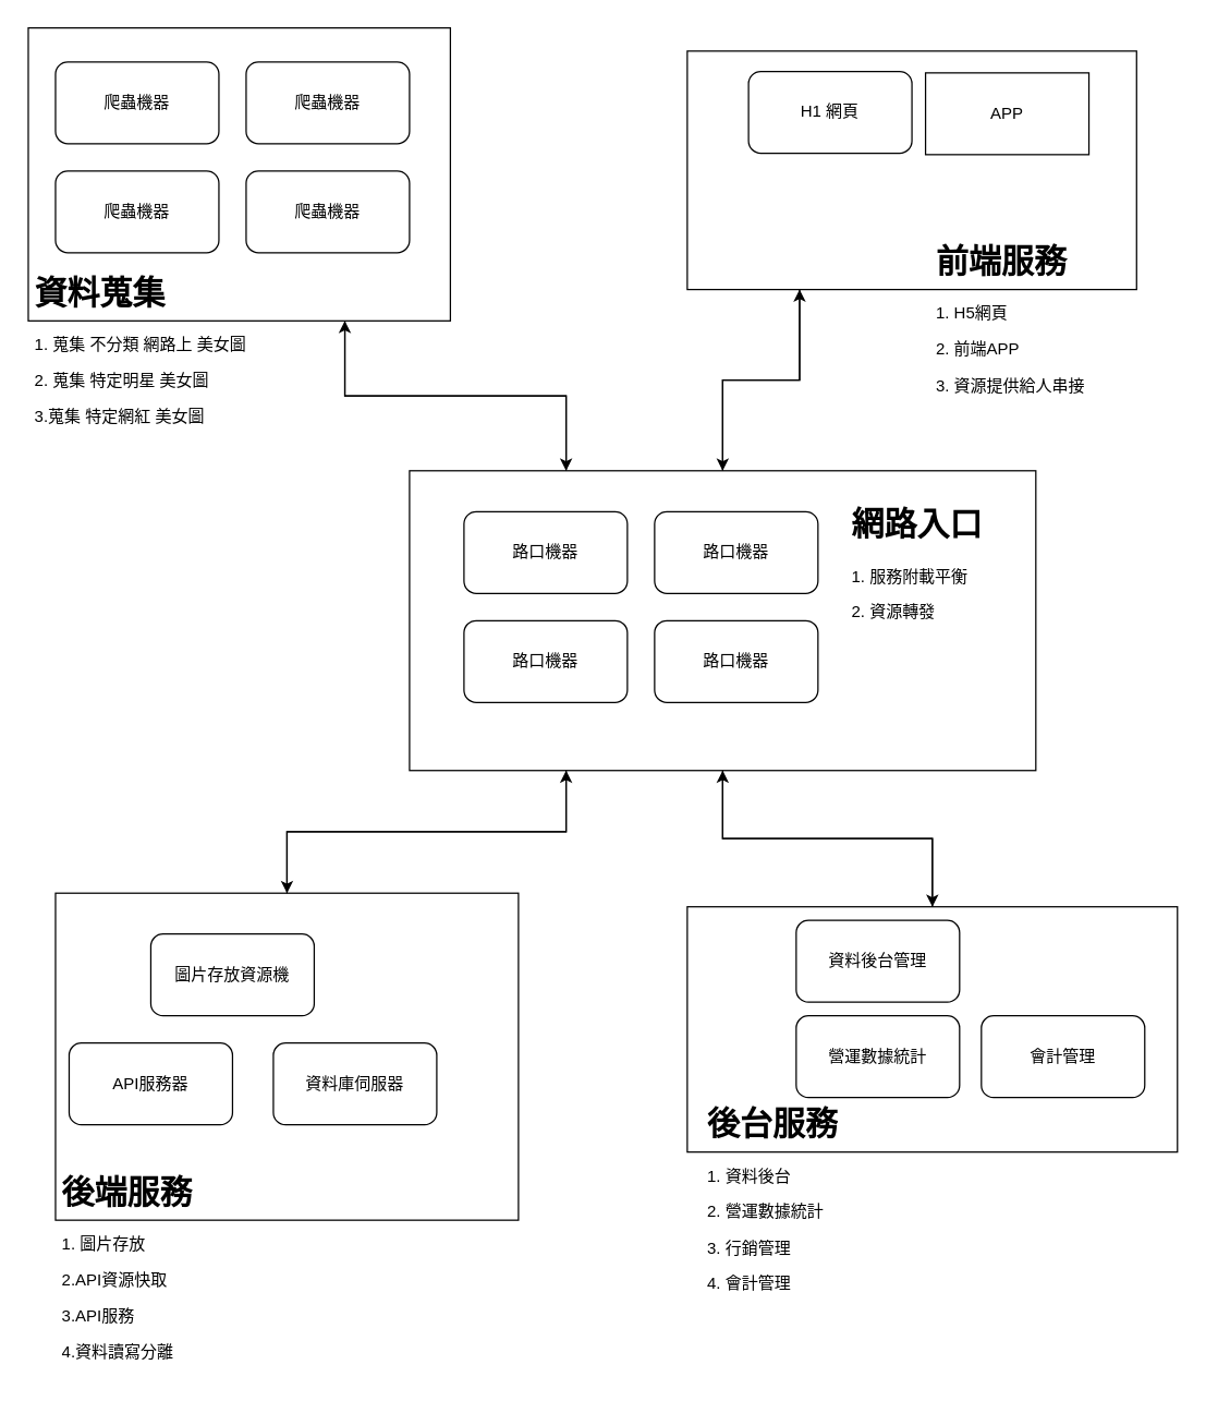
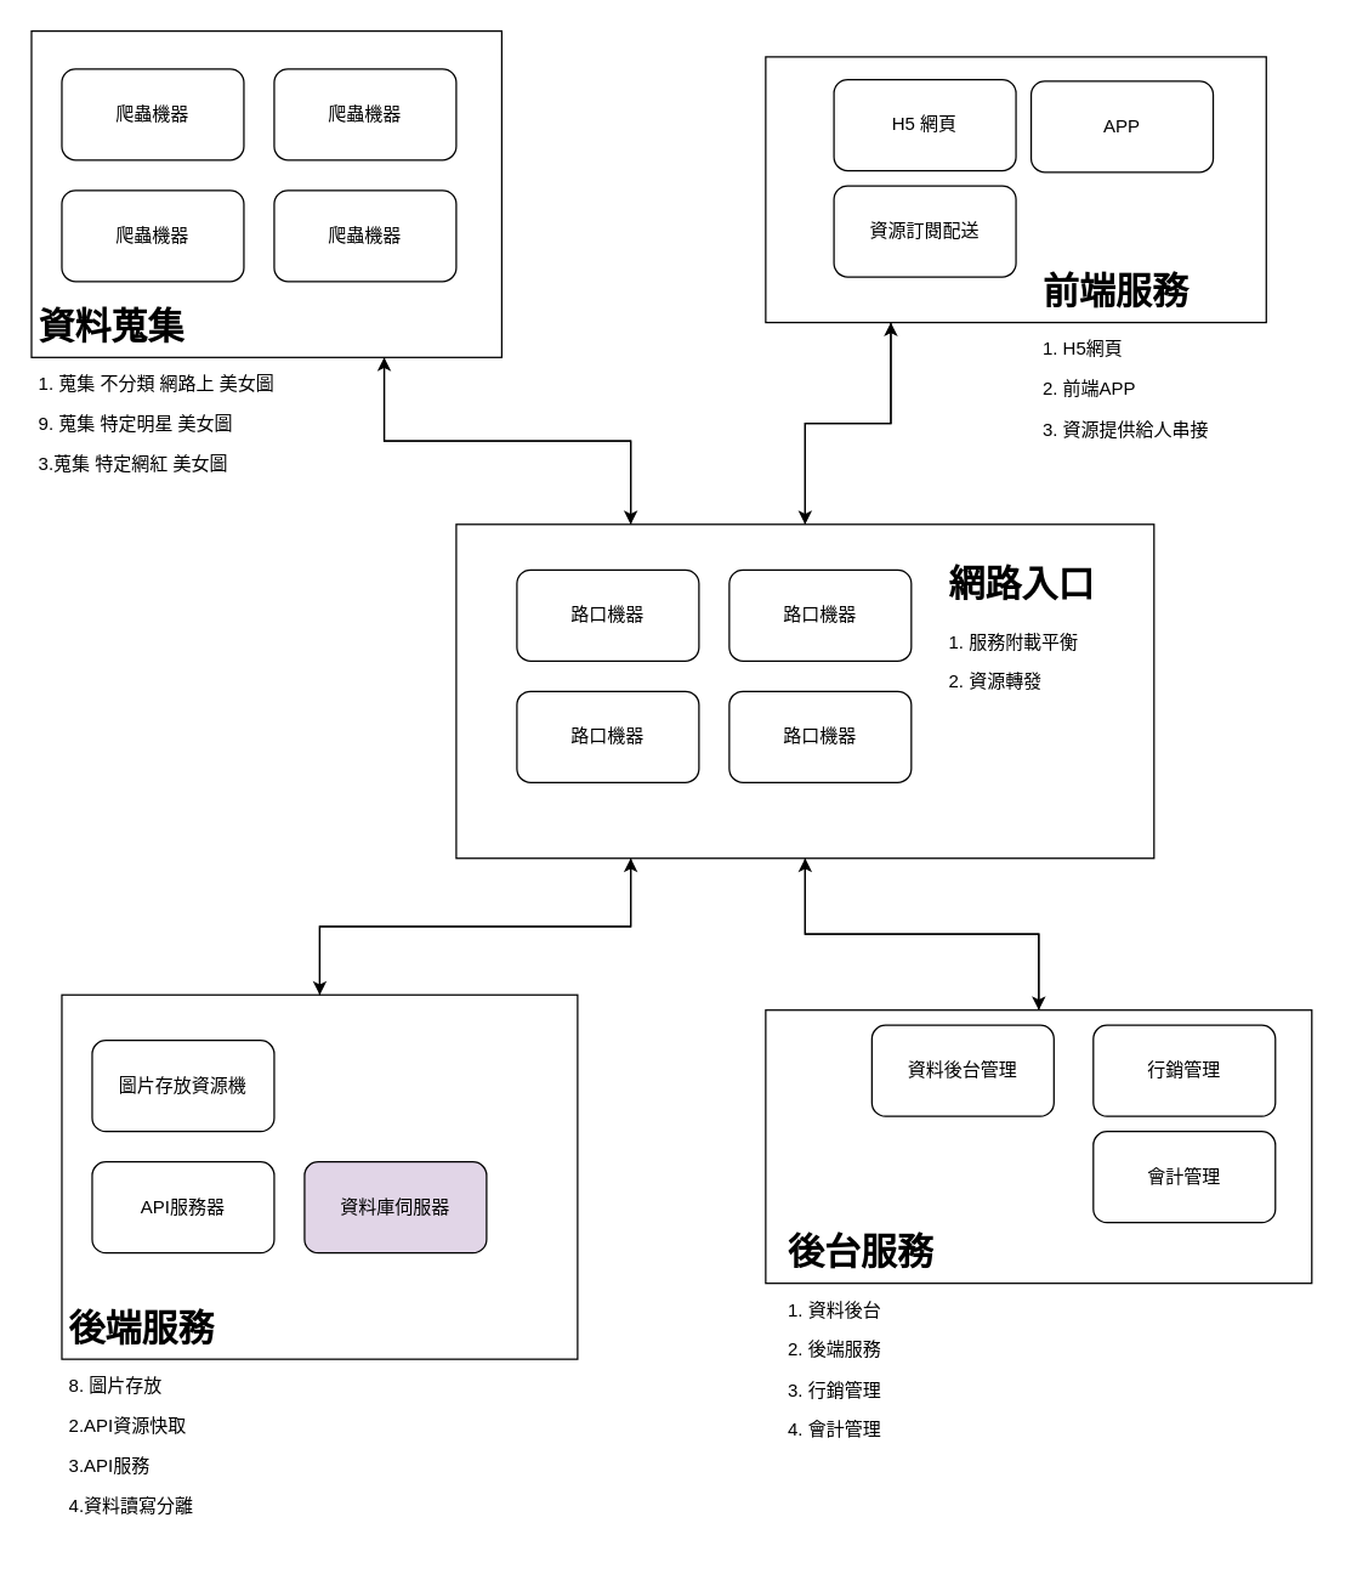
  <mxCell id="0" />
  <mxCell id="1" parent="0" />
  <mxCell id="2" value="爬蟲機器" style="rounded=1;whiteSpace=wrap;html=1;" vertex="1" parent="1"><mxGeometry x="40" y="45" width="120" height="60" as="geometry" /></mxCell>
  <mxCell id="3" value="爬蟲機器" style="rounded=1;whiteSpace=wrap;html=1;" vertex="1" parent="1"><mxGeometry x="180" y="45" width="120" height="60" as="geometry" /></mxCell>
  <mxCell id="4" value="爬蟲機器" style="rounded=1;whiteSpace=wrap;html=1;" vertex="1" parent="1"><mxGeometry x="40" y="125" width="120" height="60" as="geometry" /></mxCell>
  <mxCell id="5" value="爬蟲機器" style="rounded=1;whiteSpace=wrap;html=1;" vertex="1" parent="1"><mxGeometry x="180" y="125" width="120" height="60" as="geometry" /></mxCell>
  <mxCell id="6" value="路口機器&lt;br&gt;" style="rounded=1;whiteSpace=wrap;html=1;" vertex="1" parent="1"><mxGeometry x="340" y="375" width="120" height="60" as="geometry" /></mxCell>
- <mxCell id="7" value="資料庫伺服器&lt;br&gt;" style="rounded=1;whiteSpace=wrap;html=1;" vertex="1" parent="1"><mxGeometry x="200" y="765" width="120" height="60" as="geometry" /></mxCell>
- <mxCell id="8" value="圖片存放資源機&lt;br&gt;" style="rounded=1;whiteSpace=wrap;html=1;" vertex="1" parent="1"><mxGeometry x="110" y="685" width="120" height="60" as="geometry" /></mxCell>
- <mxCell id="9" value="API服務器&lt;br&gt;" style="rounded=1;whiteSpace=wrap;html=1;" vertex="1" parent="1"><mxGeometry x="50" y="765" width="120" height="60" as="geometry" /></mxCell>
+ <mxCell id="7" value="資料庫伺服器&lt;br&gt;" style="rounded=1;whiteSpace=wrap;html=1;fillColor=#e1d5e7;" vertex="1" parent="1"><mxGeometry x="200" y="765" width="120" height="60" as="geometry" /></mxCell>
+ <mxCell id="8" value="圖片存放資源機&lt;br&gt;" style="rounded=1;whiteSpace=wrap;html=1;" vertex="1" parent="1"><mxGeometry x="60" y="685" width="120" height="60" as="geometry" /></mxCell>
+ <mxCell id="9" value="API服務器&lt;br&gt;" style="rounded=1;whiteSpace=wrap;html=1;" vertex="1" parent="1"><mxGeometry x="60" y="765" width="120" height="60" as="geometry" /></mxCell>
  <mxCell id="10" style="edgeStyle=orthogonalEdgeStyle;rounded=0;orthogonalLoop=1;jettySize=auto;html=1;exitX=0.5;exitY=0;exitDx=0;exitDy=0;entryX=0.25;entryY=1;entryDx=0;entryDy=0;" edge="1" parent="1" source="11" target="23"><mxGeometry relative="1" as="geometry" /></mxCell>
  <mxCell id="11" value="" style="rounded=0;whiteSpace=wrap;html=1;fillColor=none;" vertex="1" parent="1"><mxGeometry x="40" y="655" width="340" height="240" as="geometry" /></mxCell>
- <mxCell id="12" value="&lt;h1&gt;後端服務&lt;/h1&gt;&lt;p&gt;1. 圖片存放&lt;/p&gt;&lt;p&gt;2.API資源快取&lt;/p&gt;&lt;p&gt;3.API服務&lt;/p&gt;&lt;p&gt;4.資料讀寫分離&lt;/p&gt;" style="text;html=1;strokeColor=none;fillColor=none;spacing=5;spacingTop=-20;whiteSpace=wrap;overflow=hidden;rounded=0;" vertex="1" parent="1"><mxGeometry x="40" y="855" width="190" height="160" as="geometry" /></mxCell>
+ <mxCell id="12" value="&lt;h1&gt;後端服務&lt;/h1&gt;&lt;p&gt;8. 圖片存放&lt;/p&gt;&lt;p&gt;2.API資源快取&lt;/p&gt;&lt;p&gt;3.API服務&lt;/p&gt;&lt;p&gt;4.資料讀寫分離&lt;/p&gt;" style="text;html=1;strokeColor=none;fillColor=none;spacing=5;spacingTop=-20;whiteSpace=wrap;overflow=hidden;rounded=0;" vertex="1" parent="1"><mxGeometry x="40" y="855" width="190" height="160" as="geometry" /></mxCell>
  <mxCell id="13" style="edgeStyle=orthogonalEdgeStyle;rounded=0;orthogonalLoop=1;jettySize=auto;html=1;exitX=0.75;exitY=1;exitDx=0;exitDy=0;entryX=0.25;entryY=0;entryDx=0;entryDy=0;" edge="1" parent="1" source="14" target="23"><mxGeometry relative="1" as="geometry" /></mxCell>
  <mxCell id="14" value="" style="rounded=0;whiteSpace=wrap;html=1;fillColor=none;" vertex="1" parent="1"><mxGeometry x="20" y="20" width="310" height="215" as="geometry" /></mxCell>
- <mxCell id="15" value="&lt;h1&gt;資料蒐集&lt;/h1&gt;&lt;p&gt;1. 蒐集 不分類 網路上 美女圖&lt;/p&gt;&lt;p&gt;2. 蒐集 特定明星 美女圖&lt;/p&gt;&lt;p&gt;3.蒐集 特定網紅 美女圖&lt;/p&gt;&lt;p&gt;&lt;br&gt;&lt;/p&gt;" style="text;html=1;strokeColor=none;fillColor=none;spacing=5;spacingTop=-20;whiteSpace=wrap;overflow=hidden;rounded=0;" vertex="1" parent="1"><mxGeometry x="20" y="195" width="190" height="120" as="geometry" /></mxCell>
+ <mxCell id="15" value="&lt;h1&gt;資料蒐集&lt;/h1&gt;&lt;p&gt;1. 蒐集 不分類 網路上 美女圖&lt;/p&gt;&lt;p&gt;9. 蒐集 特定明星 美女圖&lt;/p&gt;&lt;p&gt;3.蒐集 特定網紅 美女圖&lt;/p&gt;&lt;p&gt;&lt;br&gt;&lt;/p&gt;" style="text;html=1;strokeColor=none;fillColor=none;spacing=5;spacingTop=-20;whiteSpace=wrap;overflow=hidden;rounded=0;" vertex="1" parent="1"><mxGeometry x="20" y="195" width="190" height="120" as="geometry" /></mxCell>
  <mxCell id="16" value="路口機器&lt;br&gt;" style="rounded=1;whiteSpace=wrap;html=1;" vertex="1" parent="1"><mxGeometry x="340" y="455" width="120" height="60" as="geometry" /></mxCell>
  <mxCell id="17" value="路口機器&lt;br&gt;" style="rounded=1;whiteSpace=wrap;html=1;" vertex="1" parent="1"><mxGeometry x="480" y="375" width="120" height="60" as="geometry" /></mxCell>
  <mxCell id="18" value="路口機器&lt;br&gt;" style="rounded=1;whiteSpace=wrap;html=1;" vertex="1" parent="1"><mxGeometry x="480" y="455" width="120" height="60" as="geometry" /></mxCell>
  <mxCell id="19" style="edgeStyle=orthogonalEdgeStyle;rounded=0;orthogonalLoop=1;jettySize=auto;html=1;exitX=0.5;exitY=0;exitDx=0;exitDy=0;entryX=0.25;entryY=1;entryDx=0;entryDy=0;" edge="1" parent="1" source="23" target="28"><mxGeometry relative="1" as="geometry" /></mxCell>
  <mxCell id="20" style="edgeStyle=orthogonalEdgeStyle;rounded=0;orthogonalLoop=1;jettySize=auto;html=1;exitX=0.25;exitY=0;exitDx=0;exitDy=0;entryX=0.75;entryY=1;entryDx=0;entryDy=0;" edge="1" parent="1" source="23" target="14"><mxGeometry relative="1" as="geometry" /></mxCell>
  <mxCell id="21" style="edgeStyle=orthogonalEdgeStyle;rounded=0;orthogonalLoop=1;jettySize=auto;html=1;exitX=0.25;exitY=1;exitDx=0;exitDy=0;entryX=0.5;entryY=0;entryDx=0;entryDy=0;" edge="1" parent="1" source="23" target="11"><mxGeometry relative="1" as="geometry" /></mxCell>
  <mxCell id="22" style="edgeStyle=orthogonalEdgeStyle;rounded=0;orthogonalLoop=1;jettySize=auto;html=1;exitX=0.5;exitY=1;exitDx=0;exitDy=0;entryX=0.5;entryY=0;entryDx=0;entryDy=0;" edge="1" parent="1" source="23" target="36"><mxGeometry relative="1" as="geometry" /></mxCell>
  <mxCell id="23" value="" style="rounded=0;whiteSpace=wrap;html=1;fillColor=none;" vertex="1" parent="1"><mxGeometry x="300" y="345" width="460" height="220" as="geometry" /></mxCell>
- <mxCell id="24" value="H1 網頁" style="rounded=1;whiteSpace=wrap;html=1;fillColor=none;" vertex="1" parent="1"><mxGeometry x="549" y="52" width="120" height="60" as="geometry" /></mxCell>
- <mxCell id="25" value="APP" style="whiteSpace=wrap;html=1;fillColor=none;rounded=0;" vertex="1" parent="1"><mxGeometry x="679" y="53" width="120" height="60" as="geometry" /></mxCell>
+ <mxCell id="24" value="H5 網頁" style="rounded=1;whiteSpace=wrap;html=1;fillColor=none;" vertex="1" parent="1"><mxGeometry x="549" y="52" width="120" height="60" as="geometry" /></mxCell>
+ <mxCell id="25" value="APP" style="rounded=1;whiteSpace=wrap;html=1;fillColor=none;" vertex="1" parent="1"><mxGeometry x="679" y="53" width="120" height="60" as="geometry" /></mxCell>
+ <mxCell id="26" value="資源訂閱配送&lt;br&gt;" style="rounded=1;whiteSpace=wrap;html=1;fillColor=none;" vertex="1" parent="1"><mxGeometry x="549" y="122" width="120" height="60" as="geometry" /></mxCell>
  <mxCell id="27" style="edgeStyle=orthogonalEdgeStyle;rounded=0;orthogonalLoop=1;jettySize=auto;html=1;exitX=0.25;exitY=1;exitDx=0;exitDy=0;" edge="1" parent="1" source="28" target="23"><mxGeometry relative="1" as="geometry" /></mxCell>
  <mxCell id="28" value="" style="rounded=0;whiteSpace=wrap;html=1;fillColor=none;" vertex="1" parent="1"><mxGeometry x="504" y="37" width="330" height="175" as="geometry" /></mxCell>
  <mxCell id="29" value="&lt;h1&gt;前端服務&lt;/h1&gt;&lt;p&gt;1. H5網頁&lt;/p&gt;&lt;p&gt;2. 前端APP&lt;/p&gt;&lt;p&gt;3. 資源提供給人串接&lt;/p&gt;" style="text;html=1;strokeColor=none;fillColor=none;spacing=5;spacingTop=-20;whiteSpace=wrap;overflow=hidden;rounded=0;" vertex="1" parent="1"><mxGeometry x="682" y="172" width="190" height="120" as="geometry" /></mxCell>
  <mxCell id="30" value="&lt;h1&gt;網路入口&lt;/h1&gt;&lt;p&gt;1. 服務附載平衡&lt;/p&gt;&lt;p&gt;2. 資源轉發&lt;/p&gt;" style="text;html=1;strokeColor=none;fillColor=none;spacing=5;spacingTop=-20;whiteSpace=wrap;overflow=hidden;rounded=0;" vertex="1" parent="1"><mxGeometry x="620" y="365" width="190" height="120" as="geometry" /></mxCell>
- <mxCell id="31" value="資料後台管理" style="rounded=1;whiteSpace=wrap;html=1;fillColor=none;" vertex="1" parent="1"><mxGeometry x="584" y="675" width="120" height="60" as="geometry" /></mxCell>
- <mxCell id="32" value="營運數據統計&lt;br&gt;" style="rounded=1;whiteSpace=wrap;html=1;fillColor=none;" vertex="1" parent="1"><mxGeometry x="584" y="745" width="120" height="60" as="geometry" /></mxCell>
+ <mxCell id="31" value="資料後台管理" style="rounded=1;whiteSpace=wrap;html=1;fillColor=none;" vertex="1" parent="1"><mxGeometry x="574" y="675" width="120" height="60" as="geometry" /></mxCell>
+ <mxCell id="33" value="行銷管理" style="rounded=1;whiteSpace=wrap;html=1;fillColor=none;" vertex="1" parent="1"><mxGeometry x="720" y="675" width="120" height="60" as="geometry" /></mxCell>
  <mxCell id="34" value="會計管理&lt;br&gt;" style="rounded=1;whiteSpace=wrap;html=1;fillColor=none;" vertex="1" parent="1"><mxGeometry x="720" y="745" width="120" height="60" as="geometry" /></mxCell>
  <mxCell id="35" style="edgeStyle=orthogonalEdgeStyle;rounded=0;orthogonalLoop=1;jettySize=auto;html=1;exitX=0.5;exitY=0;exitDx=0;exitDy=0;" edge="1" parent="1" source="36" target="23"><mxGeometry relative="1" as="geometry" /></mxCell>
  <mxCell id="36" value="" style="rounded=0;whiteSpace=wrap;html=1;fillColor=none;" vertex="1" parent="1"><mxGeometry x="504" y="665" width="360" height="180" as="geometry" /></mxCell>
- <mxCell id="37" value="&lt;h1&gt;後台服務&lt;/h1&gt;&lt;p&gt;1. 資料後台&lt;/p&gt;&lt;p&gt;2. 營運數據統計&lt;/p&gt;&lt;p&gt;3. 行銷管理&lt;/p&gt;&lt;p&gt;4. 會計管理&lt;/p&gt;" style="text;html=1;strokeColor=none;fillColor=none;spacing=5;spacingTop=-20;whiteSpace=wrap;overflow=hidden;rounded=0;" vertex="1" parent="1"><mxGeometry x="514" y="805" width="196" height="150" as="geometry" /></mxCell>
+ <mxCell id="37" value="&lt;h1&gt;後台服務&lt;/h1&gt;&lt;p&gt;1. 資料後台&lt;/p&gt;&lt;p&gt;2. 後端服務&lt;/p&gt;&lt;p&gt;3. 行銷管理&lt;/p&gt;&lt;p&gt;4. 會計管理&lt;/p&gt;" style="text;html=1;strokeColor=none;fillColor=none;spacing=5;spacingTop=-20;whiteSpace=wrap;overflow=hidden;rounded=0;" vertex="1" parent="1"><mxGeometry x="514" y="805" width="196" height="150" as="geometry" /></mxCell>
